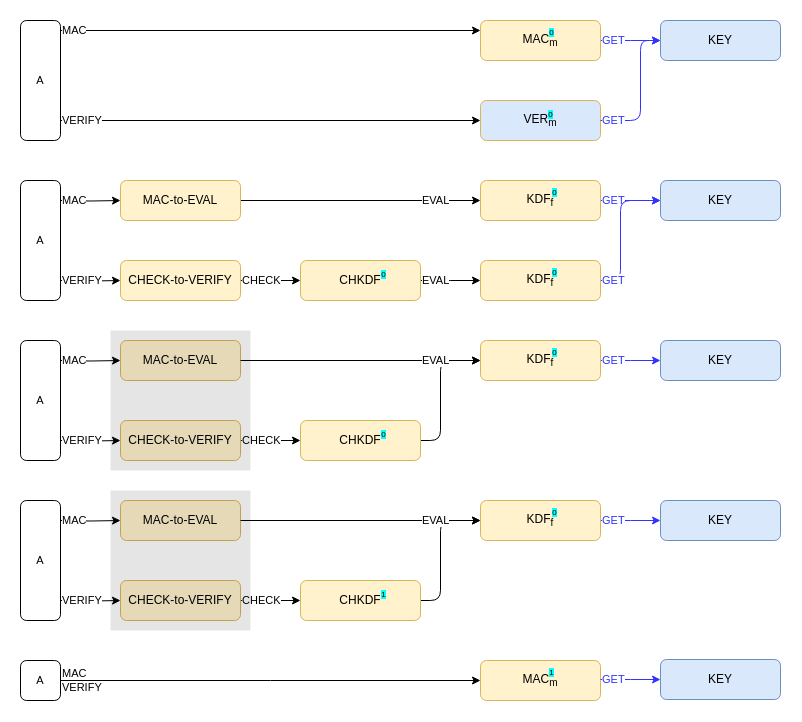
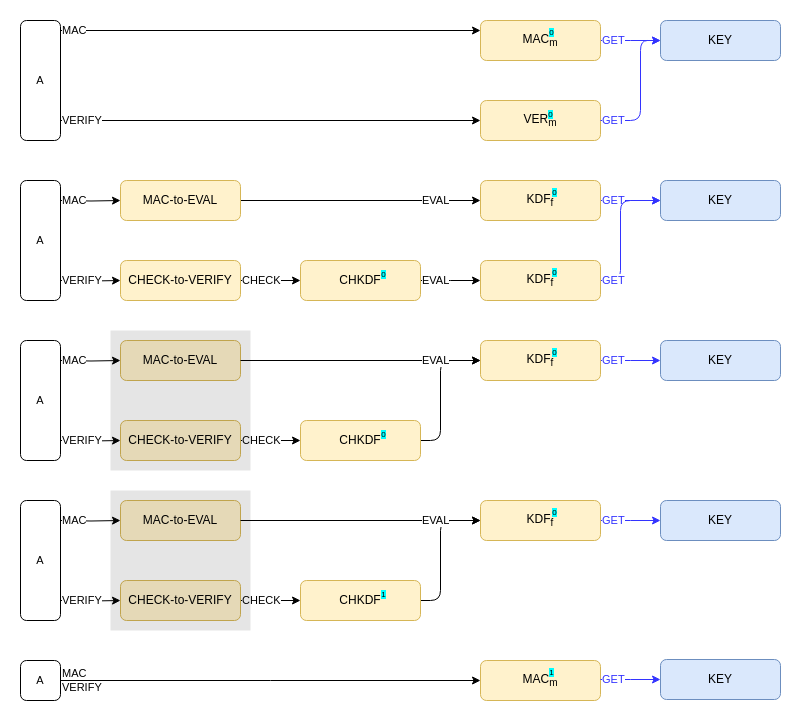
  <mxCell id="0" />
  <mxCell id="1" parent="0" />
  <mxCell id="2" value="GET" style="edgeStyle=orthogonalEdgeStyle;rounded=1;orthogonalLoop=1;jettySize=auto;html=1;exitX=1;exitY=0.5;exitDx=0;exitDy=0;entryX=0;entryY=0.5;entryDx=0;entryDy=0;strokeColor=#3333FF;fontSize=11;fontColor=#3333FF;align=left;" parent="1" source="3" target="4" edge="1"><mxGeometry x="-0.333" y="-20" relative="1" as="geometry"><Array as="points"><mxPoint x="620" y="200" /><mxPoint x="620" y="200" /></Array><mxPoint x="-20" y="-20" as="offset" /></mxGeometry></mxCell>
  <mxCell id="3" value="KDF&lt;sub&gt;f&lt;/sub&gt;" style="rounded=1;whiteSpace=wrap;html=1;fillColor=#fff2cc;strokeColor=#d6b656;" parent="1" vertex="1"><mxGeometry x="480" y="180" width="120" height="40" as="geometry" /></mxCell>
  <mxCell id="4" value="KEY" style="rounded=1;whiteSpace=wrap;html=1;fillColor=#dae8fc;strokeColor=#6c8ebf;" parent="1" vertex="1"><mxGeometry x="660" y="180" width="120" height="40" as="geometry" /></mxCell>
  <mxCell id="5" value="&lt;font style=&quot;background-color: rgb(0 , 255 , 255) ; font-size: 8px&quot;&gt;0&lt;/font&gt;" style="text;html=1;align=center;verticalAlign=middle;resizable=0;points=[];;autosize=1;" parent="1" vertex="1"><mxGeometry x="544" y="181" width="20" height="20" as="geometry" /></mxCell>
  <mxCell id="6" value="&lt;font color=&quot;#000000&quot;&gt;A&lt;/font&gt;" style="rounded=1;whiteSpace=wrap;html=1;labelBackgroundColor=none;fontSize=11;fontColor=#3333FF;" parent="1" vertex="1"><mxGeometry y="180" width="40" height="120" as="geometry" x="20" /></mxCell>
  <mxCell id="7" value="EVAL" style="edgeStyle=orthogonalEdgeStyle;rounded=0;orthogonalLoop=1;jettySize=auto;html=1;exitX=1;exitY=0.5;exitDx=0;exitDy=0;entryX=0;entryY=0.5;entryDx=0;entryDy=0;align=left;" parent="1" source="27" target="3" edge="1"><mxGeometry x="0.5" relative="1" as="geometry"><mxPoint as="offset" /><mxPoint x="420" y="200" as="sourcePoint" /></mxGeometry></mxCell>
  <mxCell id="8" value="EVAL" style="edgeStyle=orthogonalEdgeStyle;rounded=1;orthogonalLoop=1;jettySize=auto;html=1;exitX=1;exitY=0.5;exitDx=0;exitDy=0;entryX=0;entryY=0.5;entryDx=0;entryDy=0;labelBackgroundColor=#ffffff;align=left;" edge="1" parent="1" source="12" target="10"><mxGeometry x="-0.333" y="-20" relative="1" as="geometry"><Array as="points"><mxPoint x="440" y="280" /><mxPoint x="440" y="280" /></Array><mxPoint x="-20" y="-20" as="offset" /></mxGeometry></mxCell>
  <mxCell id="9" value="GET" style="edgeStyle=orthogonalEdgeStyle;rounded=1;orthogonalLoop=1;jettySize=auto;html=1;exitX=1;exitY=0.5;exitDx=0;exitDy=0;entryX=0;entryY=0.5;entryDx=0;entryDy=0;strokeColor=#3333FF;fontSize=11;fontColor=#3333FF;align=left;" edge="1" parent="1" source="10" target="4"><mxGeometry x="-0.714" y="20" relative="1" as="geometry"><Array as="points"><mxPoint x="620" y="280" /><mxPoint x="620" y="200" /></Array><mxPoint as="offset" /><mxPoint x="660" y="280" as="targetPoint" /></mxGeometry></mxCell>
  <mxCell id="10" value="KDF&lt;sub&gt;f&lt;/sub&gt;" style="rounded=1;whiteSpace=wrap;html=1;fillColor=#fff2cc;strokeColor=#d6b656;" vertex="1" parent="1"><mxGeometry x="480" y="260" width="120" height="40" as="geometry" /></mxCell>
  <mxCell id="11" value="&lt;font style=&quot;background-color: rgb(0 , 255 , 255) ; font-size: 8px&quot;&gt;0&lt;/font&gt;" style="text;html=1;align=center;verticalAlign=middle;resizable=0;points=[];;autosize=1;" vertex="1" parent="1"><mxGeometry x="544" y="261" width="20" height="20" as="geometry" /></mxCell>
  <mxCell id="12" value="CHKDF" style="rounded=1;whiteSpace=wrap;html=1;fillColor=#fff2cc;strokeColor=#d6b656;" vertex="1" parent="1"><mxGeometry x="300" y="260" width="120" height="40" as="geometry" /></mxCell>
  <mxCell id="13" value="&lt;font style=&quot;background-color: rgb(0 , 255 , 255) ; font-size: 8px&quot;&gt;0&lt;/font&gt;" style="text;html=1;align=center;verticalAlign=middle;resizable=0;points=[];;autosize=1;" vertex="1" parent="1"><mxGeometry x="373" y="263" width="20" height="20" as="geometry" /></mxCell>
  <mxCell id="14" value="GET" style="edgeStyle=orthogonalEdgeStyle;rounded=1;orthogonalLoop=1;jettySize=auto;html=1;exitX=1;exitY=0.5;exitDx=0;exitDy=0;entryX=0;entryY=0.5;entryDx=0;entryDy=0;strokeColor=#3333FF;fontSize=11;fontColor=#3333FF;align=left;" edge="1" parent="1" source="15" target="16"><mxGeometry x="-0.333" y="-20" relative="1" as="geometry"><Array as="points"><mxPoint x="620" y="40" /><mxPoint x="620" y="40" /></Array><mxPoint x="-20" y="-20" as="offset" /></mxGeometry></mxCell>
  <mxCell id="15" value="MAC&lt;sub&gt;m&lt;/sub&gt;" style="rounded=1;whiteSpace=wrap;html=1;fillColor=#fff2cc;strokeColor=#d6b656;" vertex="1" parent="1"><mxGeometry x="480" y="20" width="120" height="40" as="geometry" /></mxCell>
  <mxCell id="16" value="KEY" style="rounded=1;whiteSpace=wrap;html=1;fillColor=#dae8fc;strokeColor=#6c8ebf;" vertex="1" parent="1"><mxGeometry x="660" y="20" width="120" height="40" as="geometry" /></mxCell>
  <mxCell id="17" value="&lt;font style=&quot;background-color: rgb(0 , 255 , 255) ; font-size: 8px&quot;&gt;0&lt;/font&gt;" style="text;html=1;align=center;verticalAlign=middle;resizable=0;points=[];;autosize=1;" vertex="1" parent="1"><mxGeometry x="541" y="21" width="20" height="20" as="geometry" /></mxCell>
  <mxCell id="18" value="&lt;font color=&quot;#000000&quot;&gt;A&lt;/font&gt;" style="rounded=1;whiteSpace=wrap;html=1;labelBackgroundColor=none;fontSize=11;fontColor=#3333FF;" vertex="1" parent="1"><mxGeometry y="20" width="40" height="120" as="geometry" x="20" /></mxCell>
  <mxCell id="19" value="MAC" style="edgeStyle=orthogonalEdgeStyle;rounded=0;orthogonalLoop=1;jettySize=auto;html=1;exitX=1;exitY=0.5;exitDx=0;exitDy=0;entryX=0;entryY=0.5;entryDx=0;entryDy=0;align=left;" edge="1" parent="1"><mxGeometry x="-1" relative="1" as="geometry"><mxPoint as="offset" /><mxPoint x="60" y="30" as="sourcePoint" /><mxPoint x="480" y="30" as="targetPoint" /></mxGeometry></mxCell>
- <mxCell id="20" value="VER&lt;sub&gt;m&lt;/sub&gt;" style="rounded=1;whiteSpace=wrap;html=1;fillColor=#dae8fc;strokeColor=#d6b656;" vertex="1" parent="1"><mxGeometry x="480" y="100" width="120" height="40" as="geometry" /></mxCell>
+ <mxCell id="20" value="VER&lt;sub&gt;m&lt;/sub&gt;" style="rounded=1;whiteSpace=wrap;html=1;fillColor=#fff2cc;strokeColor=#d6b656;" vertex="1" parent="1"><mxGeometry x="480" y="100" width="120" height="40" as="geometry" /></mxCell>
  <mxCell id="21" value="&lt;font style=&quot;background-color: rgb(0 , 255 , 255) ; font-size: 8px&quot;&gt;0&lt;/font&gt;" style="text;html=1;align=center;verticalAlign=middle;resizable=0;points=[];;autosize=1;" vertex="1" parent="1"><mxGeometry x="540" y="103" width="20" height="20" as="geometry" /></mxCell>
  <mxCell id="22" value="GET" style="edgeStyle=orthogonalEdgeStyle;rounded=1;orthogonalLoop=1;jettySize=auto;html=1;exitX=1;exitY=0.5;exitDx=0;exitDy=0;entryX=0;entryY=0.5;entryDx=0;entryDy=0;strokeColor=#3333FF;fontSize=11;fontColor=#3333FF;align=left;" edge="1" parent="1" source="20" target="16"><mxGeometry x="-0.429" y="40" relative="1" as="geometry"><Array as="points"><mxPoint x="640" y="120" /><mxPoint x="640" y="40" /></Array><mxPoint as="offset" /><mxPoint x="610" y="50" as="sourcePoint" /><mxPoint x="670" y="50" as="targetPoint" /></mxGeometry></mxCell>
  <mxCell id="23" value="&lt;font color=&quot;#000000&quot;&gt;VERIFY&lt;br&gt;&lt;/font&gt;" style="edgeStyle=orthogonalEdgeStyle;rounded=1;orthogonalLoop=1;jettySize=auto;html=1;entryX=0;entryY=0.5;entryDx=0;entryDy=0;strokeColor=#000000;fontSize=11;fontColor=#3333FF;align=left;labelBackgroundColor=#ffffff;" edge="1" parent="1" target="20"><mxGeometry x="-1" relative="1" as="geometry"><mxPoint x="60" y="120" as="sourcePoint" /><mxPoint as="offset" /><mxPoint x="300" y="40" as="targetPoint" /><Array as="points"><mxPoint x="60" y="120" /></Array></mxGeometry></mxCell>
  <mxCell id="24" value="VERIFY" style="edgeStyle=orthogonalEdgeStyle;rounded=0;orthogonalLoop=1;jettySize=auto;html=1;exitX=0;exitY=0.5;exitDx=0;exitDy=0;align=left;entryX=0;entryY=0.5;entryDx=0;entryDy=0;" edge="1" parent="1" target="26"><mxGeometry x="-1" relative="1" as="geometry"><mxPoint x="60" y="280" as="sourcePoint" /><mxPoint as="offset" /></mxGeometry></mxCell>
  <mxCell id="25" value="CHECK" style="edgeStyle=orthogonalEdgeStyle;rounded=0;orthogonalLoop=1;jettySize=auto;html=1;exitX=1;exitY=0.5;exitDx=0;exitDy=0;entryX=0;entryY=0.5;entryDx=0;entryDy=0;align=left;" edge="1" parent="1" source="26" target="12"><mxGeometry x="-1" relative="1" as="geometry"><mxPoint as="offset" /></mxGeometry></mxCell>
  <mxCell id="26" value="CHECK-to-VERIFY" style="rounded=1;whiteSpace=wrap;html=1;fillColor=#fff2cc;strokeColor=#d6b656;" vertex="1" parent="1"><mxGeometry x="120" y="260" width="120" height="40" as="geometry" /></mxCell>
  <mxCell id="27" value="MAC-to-EVAL" style="rounded=1;whiteSpace=wrap;html=1;fillColor=#fff2cc;strokeColor=#d6b656;" vertex="1" parent="1"><mxGeometry x="120" y="180" width="120" height="40" as="geometry" /></mxCell>
  <mxCell id="28" value="MAC" style="edgeStyle=orthogonalEdgeStyle;rounded=0;orthogonalLoop=1;jettySize=auto;html=1;entryX=0;entryY=0.5;entryDx=0;entryDy=0;align=left;" edge="1" parent="1" target="27"><mxGeometry x="-1" relative="1" as="geometry"><mxPoint as="offset" /><mxPoint x="60" y="200" as="sourcePoint" /><mxPoint x="480" y="200" as="targetPoint" /></mxGeometry></mxCell>
  <mxCell id="29" value="GET" style="edgeStyle=orthogonalEdgeStyle;rounded=1;orthogonalLoop=1;jettySize=auto;html=1;exitX=1;exitY=0.5;exitDx=0;exitDy=0;entryX=0;entryY=0.5;entryDx=0;entryDy=0;strokeColor=#3333FF;fontSize=11;fontColor=#3333FF;align=left;" edge="1" parent="1" source="30" target="31"><mxGeometry x="-0.333" y="-20" relative="1" as="geometry"><Array as="points"><mxPoint x="620" y="360" /><mxPoint x="620" y="360" /></Array><mxPoint x="-20" y="-20" as="offset" /></mxGeometry></mxCell>
  <mxCell id="30" value="KDF&lt;sub&gt;f&lt;/sub&gt;" style="rounded=1;whiteSpace=wrap;html=1;fillColor=#fff2cc;strokeColor=#d6b656;" vertex="1" parent="1"><mxGeometry x="480" y="340" width="120" height="40" as="geometry" /></mxCell>
  <mxCell id="31" value="KEY" style="rounded=1;whiteSpace=wrap;html=1;fillColor=#dae8fc;strokeColor=#6c8ebf;" vertex="1" parent="1"><mxGeometry x="660" y="340" width="120" height="40" as="geometry" /></mxCell>
  <mxCell id="32" value="&lt;font style=&quot;background-color: rgb(0 , 255 , 255) ; font-size: 8px&quot;&gt;0&lt;/font&gt;" style="text;html=1;align=center;verticalAlign=middle;resizable=0;points=[];;autosize=1;" vertex="1" parent="1"><mxGeometry x="544" y="341" width="20" height="20" as="geometry" /></mxCell>
  <mxCell id="33" value="&lt;font color=&quot;#000000&quot;&gt;A&lt;/font&gt;" style="rounded=1;whiteSpace=wrap;html=1;labelBackgroundColor=none;fontSize=11;fontColor=#3333FF;" vertex="1" parent="1"><mxGeometry y="340" width="40" height="120" as="geometry" x="20" /></mxCell>
  <mxCell id="34" value="&amp;nbsp;" style="edgeStyle=orthogonalEdgeStyle;rounded=1;orthogonalLoop=1;jettySize=auto;html=1;exitX=1;exitY=0.5;exitDx=0;exitDy=0;entryX=0;entryY=0.5;entryDx=0;entryDy=0;labelBackgroundColor=#ffffff;align=left;" edge="1" parent="1" source="35" target="30"><mxGeometry x="-0.333" y="-20" relative="1" as="geometry"><Array as="points"><mxPoint x="440" y="440" /><mxPoint x="440" y="360" /></Array><mxPoint x="-20" y="-20" as="offset" /><mxPoint x="480" y="440" as="targetPoint" /></mxGeometry></mxCell>
  <mxCell id="35" value="CHKDF" style="rounded=1;whiteSpace=wrap;html=1;fillColor=#fff2cc;strokeColor=#d6b656;" vertex="1" parent="1"><mxGeometry x="300" y="420" width="120" height="40" as="geometry" /></mxCell>
  <mxCell id="36" value="&lt;font style=&quot;background-color: rgb(0 , 255 , 255) ; font-size: 8px&quot;&gt;0&lt;/font&gt;" style="text;html=1;align=center;verticalAlign=middle;resizable=0;points=[];;autosize=1;" vertex="1" parent="1"><mxGeometry x="373" y="423" width="20" height="20" as="geometry" /></mxCell>
  <mxCell id="37" value="VERIFY" style="edgeStyle=orthogonalEdgeStyle;rounded=0;orthogonalLoop=1;jettySize=auto;html=1;exitX=0;exitY=0.5;exitDx=0;exitDy=0;align=left;entryX=0;entryY=0.5;entryDx=0;entryDy=0;" edge="1" parent="1" target="39"><mxGeometry x="-1" relative="1" as="geometry"><mxPoint x="60" y="440" as="sourcePoint" /><mxPoint as="offset" /></mxGeometry></mxCell>
  <mxCell id="38" value="CHECK" style="edgeStyle=orthogonalEdgeStyle;rounded=0;orthogonalLoop=1;jettySize=auto;html=1;exitX=1;exitY=0.5;exitDx=0;exitDy=0;entryX=0;entryY=0.5;entryDx=0;entryDy=0;align=left;" edge="1" parent="1" source="39" target="35"><mxGeometry x="-1" relative="1" as="geometry"><mxPoint as="offset" /></mxGeometry></mxCell>
  <mxCell id="39" value="CHECK-to-VERIFY" style="rounded=1;whiteSpace=wrap;html=1;fillColor=#fff2cc;strokeColor=#d6b656;" vertex="1" parent="1"><mxGeometry x="120" y="420" width="120" height="40" as="geometry" /></mxCell>
  <mxCell id="40" value="MAC-to-EVAL" style="rounded=1;whiteSpace=wrap;html=1;fillColor=#fff2cc;strokeColor=#d6b656;" vertex="1" parent="1"><mxGeometry x="120" y="340" width="120" height="40" as="geometry" /></mxCell>
  <mxCell id="41" value="MAC" style="edgeStyle=orthogonalEdgeStyle;rounded=0;orthogonalLoop=1;jettySize=auto;html=1;entryX=0;entryY=0.5;entryDx=0;entryDy=0;align=left;" edge="1" parent="1" target="40"><mxGeometry x="-1" relative="1" as="geometry"><mxPoint as="offset" /><mxPoint x="60" y="360" as="sourcePoint" /><mxPoint x="480" y="360" as="targetPoint" /></mxGeometry></mxCell>
  <mxCell id="42" value="EVAL" style="edgeStyle=orthogonalEdgeStyle;rounded=0;orthogonalLoop=1;jettySize=auto;html=1;exitX=1;exitY=0.5;exitDx=0;exitDy=0;entryX=0;entryY=0.5;entryDx=0;entryDy=0;align=left;" edge="1" parent="1" source="40" target="30"><mxGeometry x="0.5" relative="1" as="geometry"><mxPoint as="offset" /><mxPoint x="420" y="360" as="sourcePoint" /></mxGeometry></mxCell>
  <mxCell id="43" value="GET" style="edgeStyle=orthogonalEdgeStyle;rounded=1;orthogonalLoop=1;jettySize=auto;html=1;exitX=1;exitY=0.5;exitDx=0;exitDy=0;entryX=0;entryY=0.5;entryDx=0;entryDy=0;strokeColor=#3333FF;fontSize=11;fontColor=#3333FF;align=left;" edge="1" parent="1" source="44" target="45"><mxGeometry x="-0.333" y="-20" relative="1" as="geometry"><Array as="points"><mxPoint x="620" y="520" /><mxPoint x="620" y="520" /></Array><mxPoint x="-20" y="-20" as="offset" /></mxGeometry></mxCell>
  <mxCell id="44" value="KDF&lt;sub&gt;f&lt;/sub&gt;" style="rounded=1;whiteSpace=wrap;html=1;fillColor=#fff2cc;strokeColor=#d6b656;" vertex="1" parent="1"><mxGeometry x="480" y="500" width="120" height="40" as="geometry" /></mxCell>
  <mxCell id="45" value="KEY" style="rounded=1;whiteSpace=wrap;html=1;fillColor=#dae8fc;strokeColor=#6c8ebf;" vertex="1" parent="1"><mxGeometry x="660" y="500" width="120" height="40" as="geometry" /></mxCell>
  <mxCell id="46" value="&lt;font style=&quot;background-color: rgb(0 , 255 , 255) ; font-size: 8px&quot;&gt;0&lt;/font&gt;" style="text;html=1;align=center;verticalAlign=middle;resizable=0;points=[];;autosize=1;" vertex="1" parent="1"><mxGeometry x="544" y="501" width="20" height="20" as="geometry" /></mxCell>
  <mxCell id="47" value="&lt;font color=&quot;#000000&quot;&gt;A&lt;/font&gt;" style="rounded=1;whiteSpace=wrap;html=1;labelBackgroundColor=none;fontSize=11;fontColor=#3333FF;" vertex="1" parent="1"><mxGeometry y="500" width="40" height="120" as="geometry" x="20" /></mxCell>
  <mxCell id="48" value="&amp;nbsp;" style="edgeStyle=orthogonalEdgeStyle;rounded=1;orthogonalLoop=1;jettySize=auto;html=1;exitX=1;exitY=0.5;exitDx=0;exitDy=0;entryX=0;entryY=0.5;entryDx=0;entryDy=0;labelBackgroundColor=#ffffff;align=left;" edge="1" parent="1" source="49" target="44"><mxGeometry x="-0.333" y="-20" relative="1" as="geometry"><Array as="points"><mxPoint x="440" y="600" /><mxPoint x="440" y="520" /></Array><mxPoint x="-20" y="-20" as="offset" /><mxPoint x="480" y="600" as="targetPoint" /></mxGeometry></mxCell>
  <mxCell id="49" value="CHKDF" style="rounded=1;whiteSpace=wrap;html=1;fillColor=#fff2cc;strokeColor=#d6b656;" vertex="1" parent="1"><mxGeometry x="300" y="580" width="120" height="40" as="geometry" /></mxCell>
  <mxCell id="50" value="&lt;font style=&quot;background-color: rgb(0 , 255 , 255) ; font-size: 8px&quot;&gt;1&lt;/font&gt;" style="text;html=1;align=center;verticalAlign=middle;resizable=0;points=[];;autosize=1;" vertex="1" parent="1"><mxGeometry x="373" y="583" width="20" height="20" as="geometry" /></mxCell>
  <mxCell id="51" value="VERIFY" style="edgeStyle=orthogonalEdgeStyle;rounded=0;orthogonalLoop=1;jettySize=auto;html=1;exitX=0;exitY=0.5;exitDx=0;exitDy=0;align=left;entryX=0;entryY=0.5;entryDx=0;entryDy=0;" edge="1" parent="1" target="53"><mxGeometry x="-1" relative="1" as="geometry"><mxPoint x="60" y="600" as="sourcePoint" /><mxPoint as="offset" /></mxGeometry></mxCell>
  <mxCell id="52" value="CHECK" style="edgeStyle=orthogonalEdgeStyle;rounded=0;orthogonalLoop=1;jettySize=auto;html=1;exitX=1;exitY=0.5;exitDx=0;exitDy=0;entryX=0;entryY=0.5;entryDx=0;entryDy=0;align=left;" edge="1" parent="1" source="53" target="49"><mxGeometry x="-1" relative="1" as="geometry"><mxPoint as="offset" /></mxGeometry></mxCell>
  <mxCell id="53" value="CHECK-to-VERIFY" style="rounded=1;whiteSpace=wrap;html=1;fillColor=#fff2cc;strokeColor=#d6b656;" vertex="1" parent="1"><mxGeometry x="120" y="580" width="120" height="40" as="geometry" /></mxCell>
  <mxCell id="54" value="MAC-to-EVAL" style="rounded=1;whiteSpace=wrap;html=1;fillColor=#fff2cc;strokeColor=#d6b656;" vertex="1" parent="1"><mxGeometry x="120" y="500" width="120" height="40" as="geometry" /></mxCell>
  <mxCell id="55" value="MAC" style="edgeStyle=orthogonalEdgeStyle;rounded=0;orthogonalLoop=1;jettySize=auto;html=1;entryX=0;entryY=0.5;entryDx=0;entryDy=0;align=left;" edge="1" parent="1" target="54"><mxGeometry x="-1" relative="1" as="geometry"><mxPoint as="offset" /><mxPoint x="60" y="520" as="sourcePoint" /><mxPoint x="480" y="520" as="targetPoint" /></mxGeometry></mxCell>
  <mxCell id="56" value="EVAL" style="edgeStyle=orthogonalEdgeStyle;rounded=0;orthogonalLoop=1;jettySize=auto;html=1;exitX=1;exitY=0.5;exitDx=0;exitDy=0;entryX=0;entryY=0.5;entryDx=0;entryDy=0;align=left;" edge="1" parent="1" source="54" target="44"><mxGeometry x="0.5" relative="1" as="geometry"><mxPoint as="offset" /><mxPoint x="420" y="520" as="sourcePoint" /></mxGeometry></mxCell>
  <mxCell id="57" value="MAC&lt;sub&gt;m&lt;/sub&gt;" style="rounded=1;whiteSpace=wrap;html=1;fillColor=#fff2cc;strokeColor=#d6b656;" vertex="1" parent="1"><mxGeometry x="480" y="660" width="120" height="40" as="geometry" /></mxCell>
  <mxCell id="58" value="&lt;font style=&quot;background-color: rgb(0 , 255 , 255) ; font-size: 8px&quot;&gt;1&lt;/font&gt;" style="text;html=1;align=center;verticalAlign=middle;resizable=0;points=[];;autosize=1;" vertex="1" parent="1"><mxGeometry x="541" y="661" width="20" height="20" as="geometry" /></mxCell>
  <mxCell id="59" value="&lt;font color=&quot;#000000&quot;&gt;A&lt;/font&gt;" style="rounded=1;whiteSpace=wrap;html=1;labelBackgroundColor=none;fontSize=11;fontColor=#3333FF;" vertex="1" parent="1"><mxGeometry y="660" width="40" height="40" as="geometry" x="20" /></mxCell>
  <mxCell id="60" value="MAC&lt;br&gt;VERIFY" style="edgeStyle=orthogonalEdgeStyle;rounded=0;orthogonalLoop=1;jettySize=auto;html=1;exitX=1;exitY=0.5;exitDx=0;exitDy=0;entryX=0;entryY=0.5;entryDx=0;entryDy=0;align=left;labelBackgroundColor=none;" edge="1" parent="1" source="59"><mxGeometry x="-1" relative="1" as="geometry"><mxPoint as="offset" /><mxPoint x="420" y="680" as="sourcePoint" /><mxPoint x="480" y="680" as="targetPoint" /></mxGeometry></mxCell>
  <mxCell id="61" value="GET" style="edgeStyle=orthogonalEdgeStyle;rounded=1;orthogonalLoop=1;jettySize=auto;html=1;exitX=1;exitY=0.5;exitDx=0;exitDy=0;entryX=0;entryY=0.5;entryDx=0;entryDy=0;strokeColor=#3333FF;fontSize=11;fontColor=#3333FF;align=left;" edge="1" parent="1" target="62"><mxGeometry x="-0.333" y="-20" relative="1" as="geometry"><Array as="points"><mxPoint x="620" y="679" /><mxPoint x="620" y="679" /></Array><mxPoint x="-20" y="-20" as="offset" /><mxPoint x="600" y="679" as="sourcePoint" /></mxGeometry></mxCell>
  <mxCell id="62" value="KEY" style="rounded=1;whiteSpace=wrap;html=1;fillColor=#dae8fc;strokeColor=#6c8ebf;" vertex="1" parent="1"><mxGeometry x="660" y="659" width="120" height="40" as="geometry" /></mxCell>
  <mxCell id="63" value="" style="rounded=0;whiteSpace=wrap;html=1;fillColor=#000000;strokeColor=none;opacity=10;" vertex="1" parent="1"><mxGeometry x="110" y="330" width="140" height="140" as="geometry" /></mxCell>
  <mxCell id="64" value="" style="rounded=0;whiteSpace=wrap;html=1;fillColor=#000000;strokeColor=none;opacity=10;" vertex="1" parent="1"><mxGeometry x="110" y="490" width="140" height="140" as="geometry" /></mxCell>
